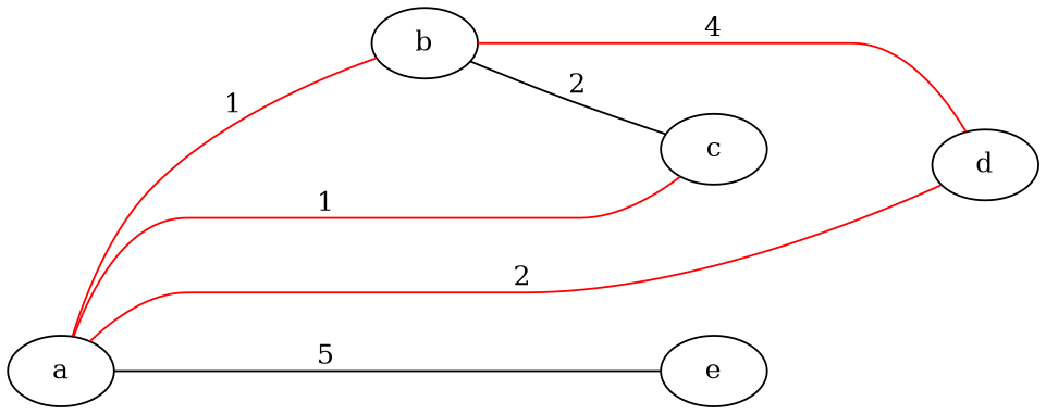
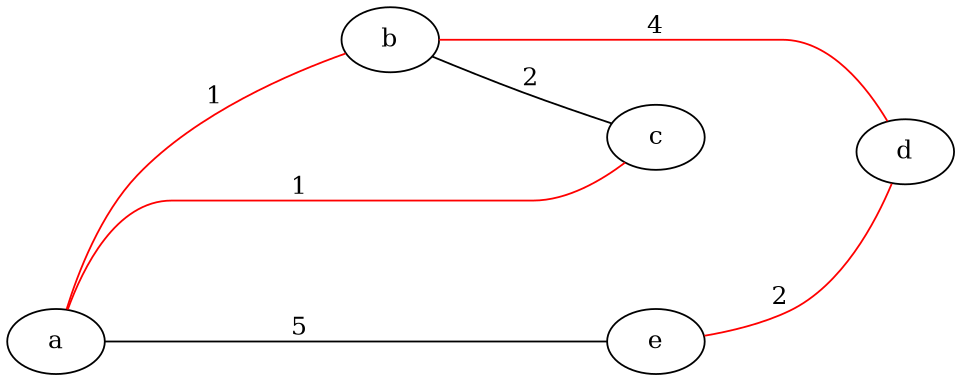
  strict graph {
    rankdir=LR
    node [style=vertex]
    edge [color=red minlen=1 style="edge" weight=1]
    a
    b
    c
    d
    e
    a -- b [label=1]
    a -- c [label=1]
-   a -- d [label=2 minlen=2 weight=2]
+   e -- d [label=2 minlen=2 weight=2]
    a -- e [color=black label=5 minlen=5 weight=5]
    b -- c [color=black label=2 minlen=2 weight=2]
    b -- d [label=4 minlen=4 weight=4]
  }
